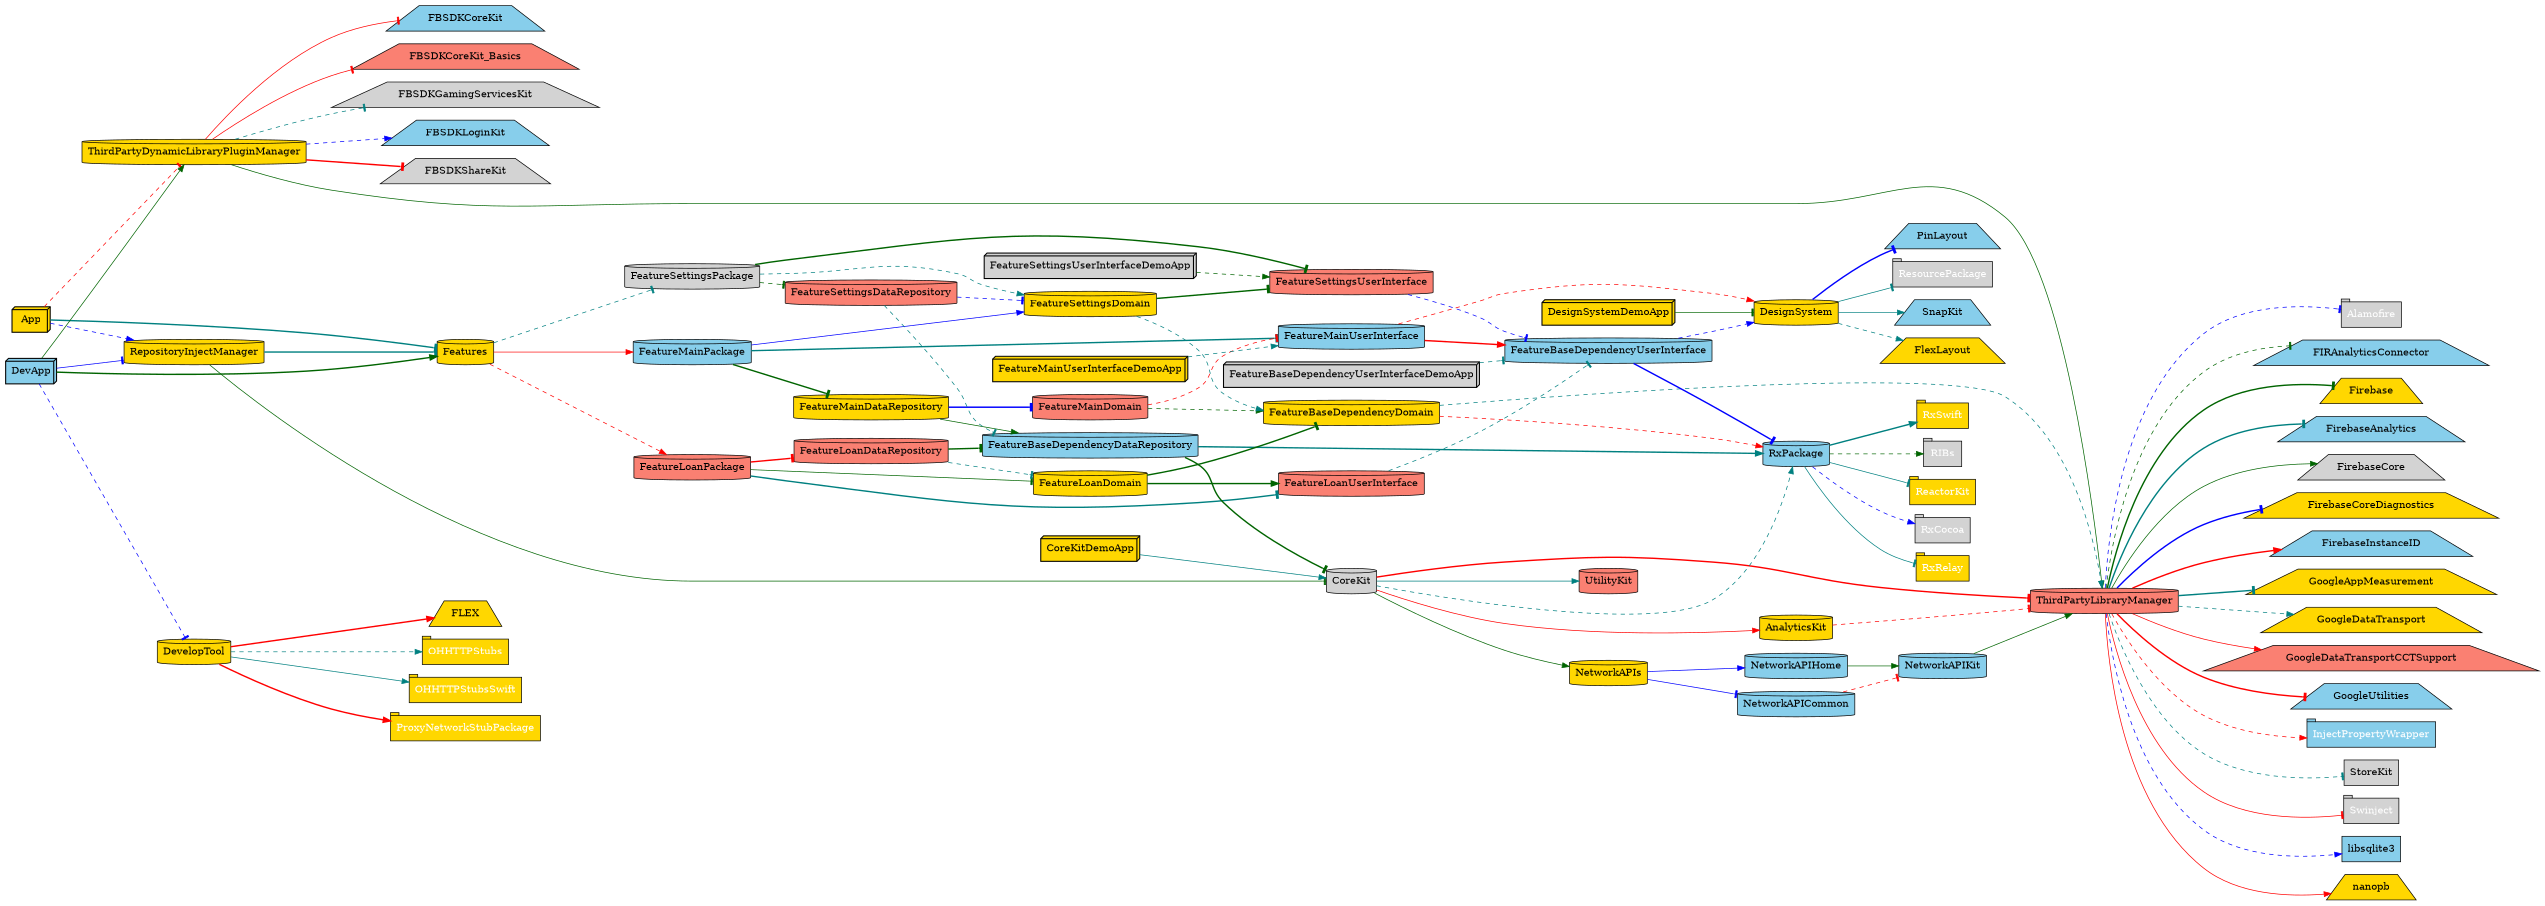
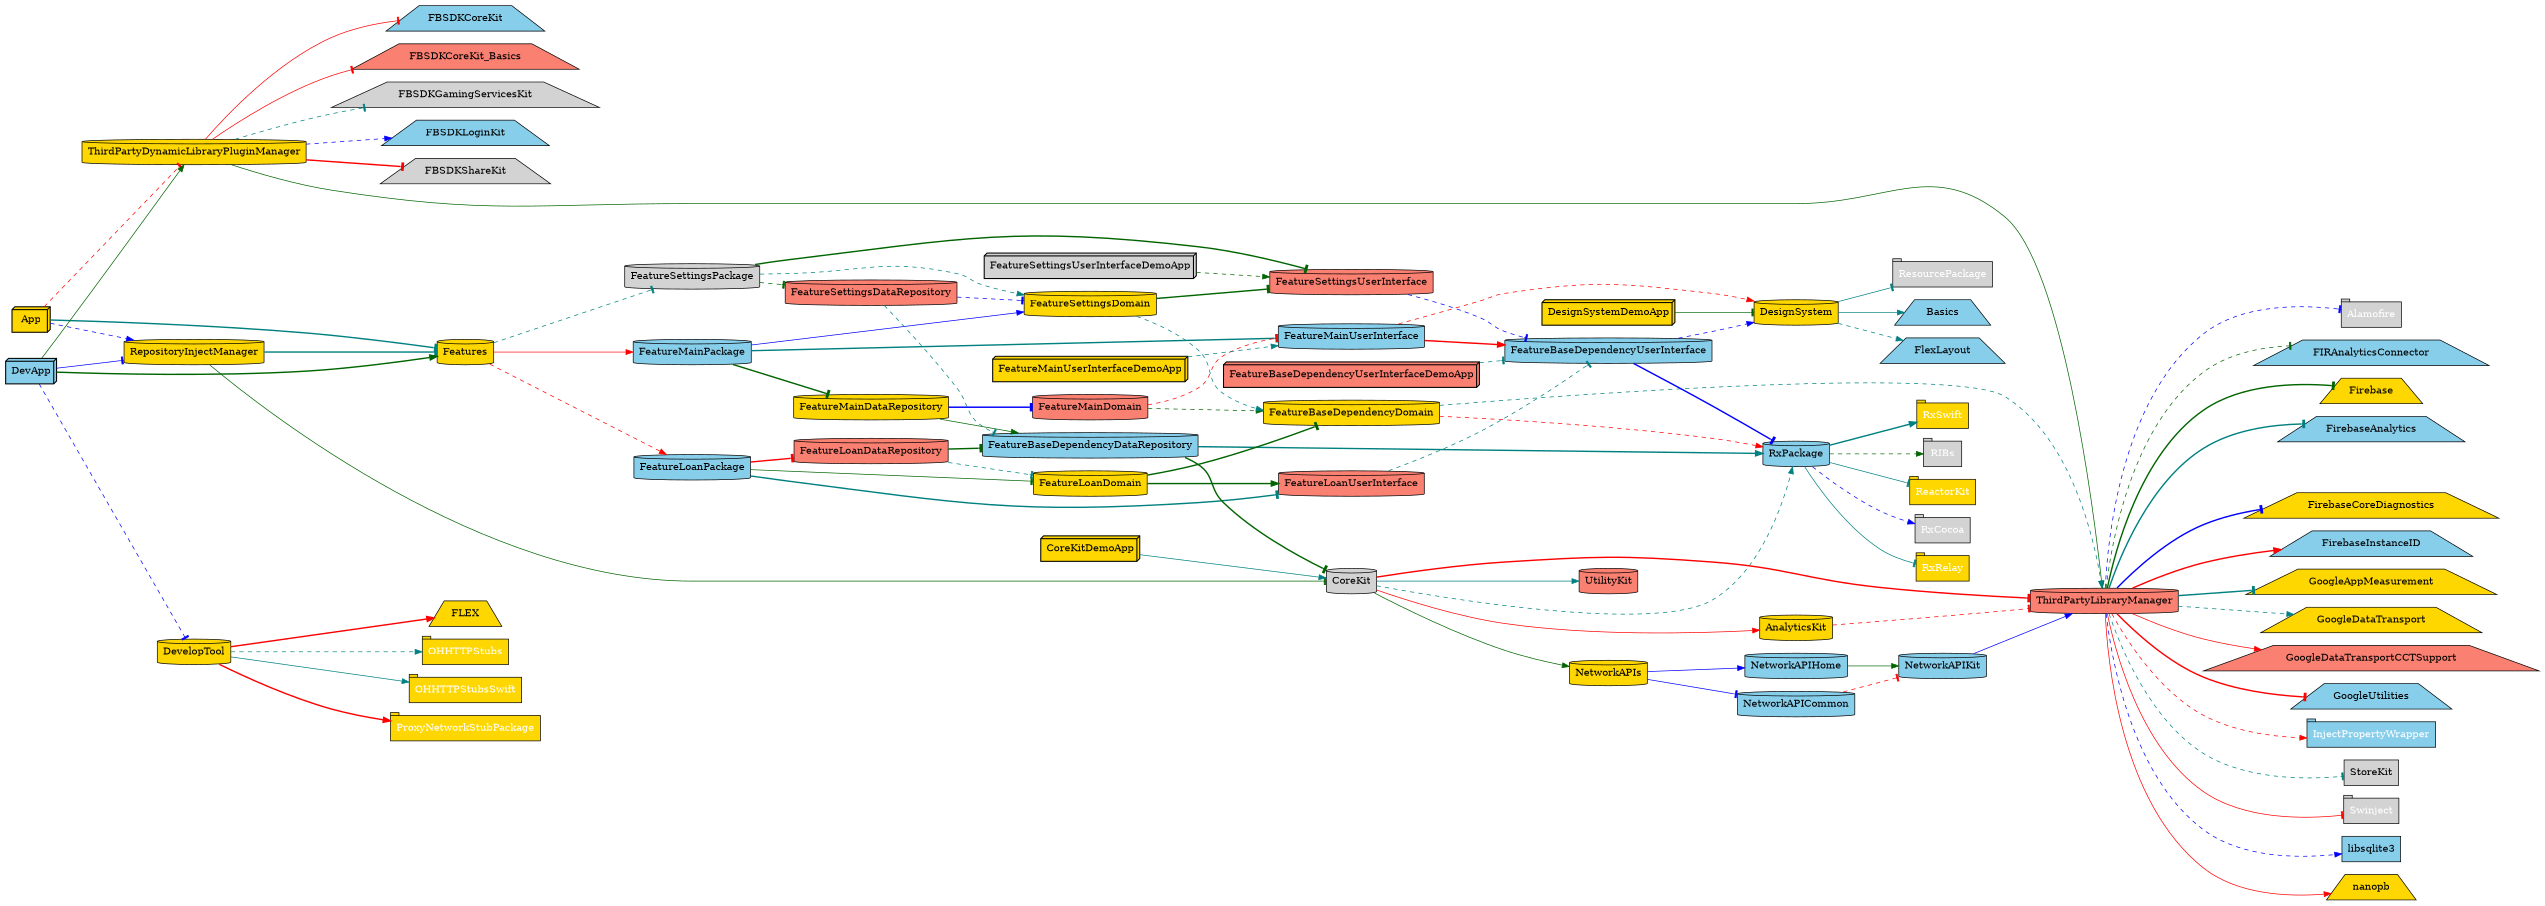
  digraph {
    rankdir=LR
    node [fillcolor=gold shape=cylinder style=filled]
    edge [arrowhead=tee color=teal style=dashed]
    Alamofire [fillcolor=lightgrey fontcolor=white shape=tab]
    ThirdPartyLibraryManager [fillcolor=salmon]
    AnalyticsKit
    FIRAnalyticsConnector [fillcolor=skyblue shape=trapezium]
    Firebase [shape=trapezium]
    FirebaseAnalytics [fillcolor=skyblue shape=trapezium]
-   FirebaseCore [fillcolor=lightgrey shape=trapezium]
    FirebaseCoreDiagnostics [shape=trapezium]
    FirebaseInstanceID [fillcolor=skyblue shape=trapezium]
    GoogleAppMeasurement [shape=trapezium]
    GoogleDataTransport [shape=trapezium]
    GoogleDataTransportCCTSupport [fillcolor=salmon shape=trapezium]
    GoogleUtilities [fillcolor=skyblue shape=trapezium]
    InjectPropertyWrapper [fillcolor=skyblue fontcolor=white shape=tab]
    StoreKit [fillcolor=lightgrey shape=rectangle]
    Swinject [fillcolor=lightgrey fontcolor=white shape=tab]
    libsqlite3 [fillcolor=skyblue shape=rectangle]
    nanopb [shape=trapezium]
    App [penwidth=1.5 shape=box3d]
    Features
    RepositoryInjectManager
    ThirdPartyDynamicLibraryPluginManager
-   FeatureLoanPackage [fillcolor=salmon]
+   FeatureLoanPackage [fillcolor=skyblue]
    FeatureMainPackage [fillcolor=skyblue]
    FeatureSettingsPackage [fillcolor=lightgrey]
    CoreKit [fillcolor=lightgrey]
    FBSDKCoreKit [fillcolor=skyblue shape=trapezium]
    FBSDKCoreKit_Basics [fillcolor=salmon shape=trapezium]
    FBSDKGamingServicesKit [fillcolor=lightgrey shape=trapezium]
    FBSDKLoginKit [fillcolor=skyblue shape=trapezium]
    FBSDKShareKit [fillcolor=lightgrey shape=trapezium]
    NetworkAPIs
    RxPackage [fillcolor=skyblue]
    UtilityKit [fillcolor=salmon]
    NetworkAPICommon [fillcolor=skyblue]
    NetworkAPIHome [fillcolor=skyblue]
    RIBs [fillcolor=lightgrey fontcolor=white shape=tab]
    ReactorKit [fontcolor=white shape=tab]
    RxCocoa [fillcolor=lightgrey fontcolor=white shape=tab]
    RxRelay [fontcolor=white shape=tab]
    RxSwift [fontcolor=white shape=tab]
    CoreKitDemoApp [penwidth=1.5 shape=box3d]
-   FlexLayout [shape=trapezium]
+   FlexLayout [fillcolor=skyblue shape=trapezium]
    DesignSystem
-   PinLayout [fillcolor=skyblue shape=trapezium]
    ResourcePackage [fillcolor=lightgrey fontcolor=white shape=tab]
-   SnapKit [fillcolor=skyblue shape=trapezium]
+   SnapKit [fillcolor=skyblue shape=trapezium label=Basics]
    DesignSystemDemoApp [penwidth=1.5 shape=box3d]
    DevApp [fillcolor=skyblue penwidth=1.5 shape=box3d]
    DevelopTool
    FLEX [shape=trapezium]
    OHHTTPStubs [fontcolor=white shape=tab]
    OHHTTPStubsSwift [fontcolor=white shape=tab]
    ProxyNetworkStubPackage [fontcolor=white shape=tab]
    FeatureBaseDependencyDataRepository [fillcolor=skyblue]
    FeatureBaseDependencyDomain
    FeatureBaseDependencyUserInterface [fillcolor=skyblue]
-   FeatureBaseDependencyUserInterfaceDemoApp [fillcolor=lightgrey penwidth=1.5 shape=box3d]
+   FeatureBaseDependencyUserInterfaceDemoApp [fillcolor=salmon penwidth=1.5 shape=box3d]
    FeatureLoanDataRepository [fillcolor=salmon]
    FeatureLoanDomain
    FeatureLoanUserInterface [fillcolor=salmon]
    FeatureMainDataRepository
    FeatureMainDomain [fillcolor=salmon]
    FeatureMainUserInterface [fillcolor=skyblue]
    FeatureSettingsDomain
    FeatureMainUserInterfaceDemoApp [penwidth=1.5 shape=box3d]
    FeatureSettingsDataRepository [fillcolor=salmon]
    FeatureSettingsUserInterface [fillcolor=salmon]
    FeatureSettingsUserInterfaceDemoApp [fillcolor=lightgrey penwidth=1.5 shape=box3d]
    NetworkAPIKit [fillcolor=skyblue]
    ThirdPartyLibraryManager -> Alamofire [color=blue]
    ThirdPartyLibraryManager -> FIRAnalyticsConnector [color=darkgreen]
    ThirdPartyLibraryManager -> Firebase [color=darkgreen style=bold]
    ThirdPartyLibraryManager -> FirebaseAnalytics [style=bold]
-   ThirdPartyLibraryManager -> FirebaseCore [arrowhead=normal color=darkgreen style=solid]
    ThirdPartyLibraryManager -> FirebaseCoreDiagnostics [color=blue style=bold]
    ThirdPartyLibraryManager -> FirebaseInstanceID [arrowhead=normal color=red style=bold]
    ThirdPartyLibraryManager -> GoogleAppMeasurement [style=bold]
    ThirdPartyLibraryManager -> GoogleDataTransport [arrowhead=normal]
    ThirdPartyLibraryManager -> GoogleDataTransportCCTSupport [arrowhead=normal color=red style=solid]
    ThirdPartyLibraryManager -> GoogleUtilities [color=red style=bold]
    ThirdPartyLibraryManager -> InjectPropertyWrapper [arrowhead=normal color=red]
    ThirdPartyLibraryManager -> StoreKit
    ThirdPartyLibraryManager -> Swinject [color=red style=solid]
    ThirdPartyLibraryManager -> libsqlite3 [arrowhead=normal color=blue]
    ThirdPartyLibraryManager -> nanopb [arrowhead=normal color=red style=solid]
    AnalyticsKit -> ThirdPartyLibraryManager [color=red]
    App -> Features [style=bold]
    App -> RepositoryInjectManager [arrowhead=normal color=blue]
    App -> ThirdPartyDynamicLibraryPluginManager [color=red]
    Features -> FeatureLoanPackage [arrowhead=normal color=red]
    Features -> FeatureMainPackage [arrowhead=normal color=red style=solid]
    Features -> FeatureSettingsPackage
    RepositoryInjectManager -> Features [style=bold]
    RepositoryInjectManager -> CoreKit [color=darkgreen style=solid]
    ThirdPartyDynamicLibraryPluginManager -> ThirdPartyLibraryManager [arrowhead=normal color=darkgreen style=solid]
    ThirdPartyDynamicLibraryPluginManager -> FBSDKCoreKit [color=red style=solid]
    ThirdPartyDynamicLibraryPluginManager -> FBSDKCoreKit_Basics [color=red style=solid]
    ThirdPartyDynamicLibraryPluginManager -> FBSDKGamingServicesKit
    ThirdPartyDynamicLibraryPluginManager -> FBSDKLoginKit [arrowhead=normal color=blue]
    ThirdPartyDynamicLibraryPluginManager -> FBSDKShareKit [color=red style=bold]
    FeatureLoanPackage -> FeatureLoanDataRepository [color=red style=bold]
    FeatureLoanPackage -> FeatureLoanDomain [color=darkgreen style=solid]
    FeatureLoanPackage -> FeatureLoanUserInterface [style=bold]
    FeatureMainPackage -> FeatureMainDataRepository [color=darkgreen style=bold]
    FeatureMainPackage -> FeatureMainUserInterface [style=bold]
    FeatureMainPackage -> FeatureSettingsDomain [arrowhead=normal color=blue style=solid]
    FeatureSettingsPackage -> FeatureSettingsDomain [arrowhead=normal]
    FeatureSettingsPackage -> FeatureSettingsDataRepository [color=darkgreen]
    FeatureSettingsPackage -> FeatureSettingsUserInterface [color=darkgreen style=bold]
    CoreKit -> ThirdPartyLibraryManager [color=red style=bold]
    CoreKit -> AnalyticsKit [arrowhead=normal color=red style=solid]
    CoreKit -> NetworkAPIs [arrowhead=normal color=darkgreen style=solid]
    CoreKit -> RxPackage [arrowhead=normal]
    CoreKit -> UtilityKit [arrowhead=normal style=solid]
    NetworkAPIs -> NetworkAPICommon [color=blue style=solid]
    NetworkAPIs -> NetworkAPIHome [arrowhead=normal color=blue style=solid]
    RxPackage -> RIBs [arrowhead=normal color=darkgreen]
    RxPackage -> ReactorKit [style=solid]
    RxPackage -> RxCocoa [arrowhead=normal color=blue]
    RxPackage -> RxRelay [style=solid]
    RxPackage -> RxSwift [arrowhead=normal style=bold]
    NetworkAPICommon -> NetworkAPIKit [color=red]
    NetworkAPIHome -> NetworkAPIKit [arrowhead=normal color=darkgreen style=solid]
    CoreKitDemoApp -> CoreKit [arrowhead=normal style=solid]
    DesignSystem -> FlexLayout [arrowhead=normal]
-   DesignSystem -> PinLayout [color=blue style=bold]
    DesignSystem -> ResourcePackage [style=solid]
    DesignSystem -> SnapKit [arrowhead=normal style=solid]
    DesignSystemDemoApp -> DesignSystem [color=darkgreen style=solid]
    DevApp -> Features [arrowhead=normal color=darkgreen style=bold]
    DevApp -> RepositoryInjectManager [color=blue style=solid]
    DevApp -> ThirdPartyDynamicLibraryPluginManager [arrowhead=normal color=darkgreen style=solid]
    DevApp -> DevelopTool [color=blue]
    DevelopTool -> FLEX [arrowhead=normal color=red style=bold]
    DevelopTool -> OHHTTPStubs [arrowhead=normal]
    DevelopTool -> OHHTTPStubsSwift [arrowhead=normal style=solid]
    DevelopTool -> ProxyNetworkStubPackage [arrowhead=normal color=red style=bold]
    FeatureBaseDependencyDataRepository -> CoreKit [color=darkgreen style=bold]
    FeatureBaseDependencyDataRepository -> RxPackage [arrowhead=normal style=bold]
    FeatureBaseDependencyDomain -> ThirdPartyLibraryManager [arrowhead=normal]
    FeatureBaseDependencyDomain -> RxPackage [arrowhead=normal color=red]
    FeatureBaseDependencyUserInterface -> RxPackage [color=blue style=bold]
    FeatureBaseDependencyUserInterface -> DesignSystem [arrowhead=normal color=blue]
    FeatureBaseDependencyUserInterfaceDemoApp -> FeatureBaseDependencyUserInterface
    FeatureLoanDataRepository -> FeatureBaseDependencyDataRepository [color=darkgreen style=bold]
    FeatureLoanDataRepository -> FeatureLoanDomain
    FeatureLoanDomain -> FeatureBaseDependencyDomain [color=darkgreen style=bold]
    FeatureLoanDomain -> FeatureLoanUserInterface [arrowhead=normal color=darkgreen style=bold]
    FeatureLoanUserInterface -> FeatureBaseDependencyUserInterface
    FeatureMainDataRepository -> FeatureBaseDependencyDataRepository [arrowhead=normal color=darkgreen style=solid]
    FeatureMainDataRepository -> FeatureMainDomain [color=blue style=bold]
    FeatureMainDomain -> FeatureBaseDependencyDomain [arrowhead=normal color=darkgreen]
    FeatureMainDomain -> FeatureMainUserInterface [color=red]
    FeatureMainUserInterface -> DesignSystem [arrowhead=normal color=red]
    FeatureMainUserInterface -> FeatureBaseDependencyUserInterface [arrowhead=normal color=red style=bold]
    FeatureSettingsDomain -> FeatureBaseDependencyDomain [arrowhead=normal]
    FeatureSettingsDomain -> FeatureSettingsUserInterface [color=darkgreen style=bold]
    FeatureMainUserInterfaceDemoApp -> FeatureMainUserInterface [arrowhead=normal]
    FeatureSettingsDataRepository -> FeatureBaseDependencyDataRepository
    FeatureSettingsDataRepository -> FeatureSettingsDomain [color=blue]
    FeatureSettingsUserInterface -> FeatureBaseDependencyUserInterface [color=blue]
    FeatureSettingsUserInterfaceDemoApp -> FeatureSettingsUserInterface [arrowhead=normal color=darkgreen]
-   NetworkAPIKit -> ThirdPartyLibraryManager [arrowhead=normal color=darkgreen style=solid]
+   NetworkAPIKit -> ThirdPartyLibraryManager [arrowhead=normal color=blue style=solid]
  }
